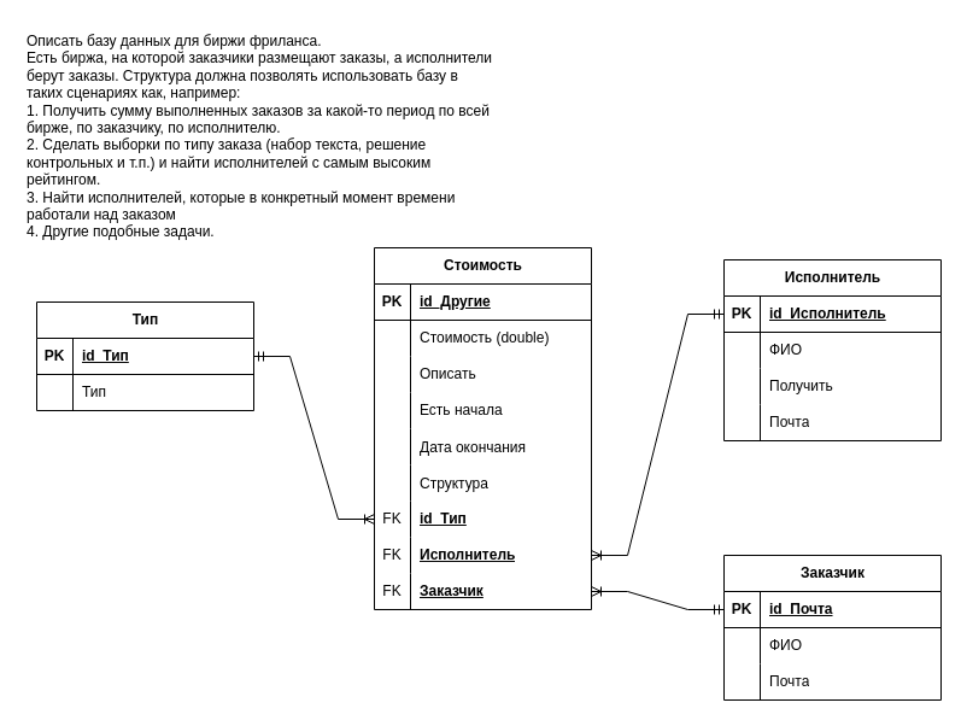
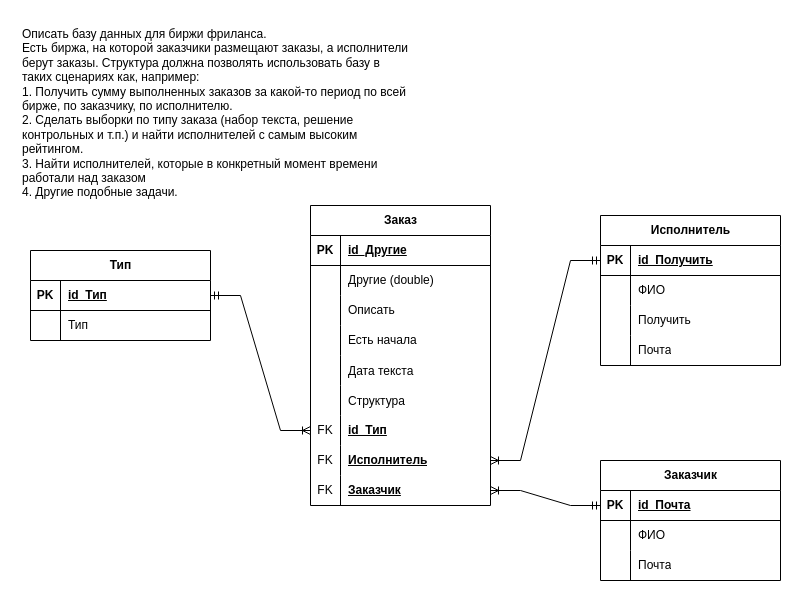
  <mxCell id="0" />
  <mxCell id="1" parent="0" />
  <mxCell id="2" value="Описать базу данных для биржи фриланса.&#10;Есть биржа, на которой заказчики размещают заказы, а исполнители&#10;берут заказы. Структура должна позволять использовать базу в&#10;таких сценариях как, например:&#10;1. Получить сумму выполненных заказов за какой-то период по всей&#10;бирже, по заказчику, по исполнителю.&#10;2. Сделать выборки по типу заказа (набор текста, решение&#10;контрольных и т.п.) и найти исполнителей с самым высоким&#10;рейтингом.&#10;3. Найти исполнителей, которые в конкретный момент времени&#10;работали над заказом&#10;4. Другие подобные задачи." style="text;whiteSpace=wrap;html=1;" vertex="1" parent="1"><mxGeometry x="20" y="20" width="430" height="200" as="geometry" /></mxCell>
- <mxCell id="3" value="Стоимость" style="shape=table;startSize=30;container=1;collapsible=1;childLayout=tableLayout;fixedRows=1;rowLines=0;fontStyle=1;align=center;resizeLast=1;html=1;" vertex="1" parent="1"><mxGeometry x="310" y="205" width="180" height="300" as="geometry" /></mxCell>
+ <mxCell id="3" value="Заказ" style="shape=table;startSize=30;container=1;collapsible=1;childLayout=tableLayout;fixedRows=1;rowLines=0;fontStyle=1;align=center;resizeLast=1;html=1;" vertex="1" parent="1"><mxGeometry x="310" y="205" width="180" height="300" as="geometry" /></mxCell>
  <mxCell id="4" value="" style="shape=tableRow;horizontal=0;startSize=0;swimlaneHead=0;swimlaneBody=0;fillColor=none;collapsible=0;dropTarget=0;points=[[0,0.5],[1,0.5]];portConstraint=eastwest;top=0;left=0;right=0;bottom=1;" vertex="1" parent="3"><mxGeometry y="30" width="180" height="30" as="geometry" /></mxCell>
  <mxCell id="5" value="PK" style="shape=partialRectangle;connectable=0;fillColor=none;top=0;left=0;bottom=0;right=0;fontStyle=1;overflow=hidden;whiteSpace=wrap;html=1;" vertex="1" parent="4"><mxGeometry width="30" height="30" as="geometry"><mxRectangle width="30" height="30" as="alternateBounds" /></mxGeometry></mxCell>
  <mxCell id="6" value="id_Другие" style="shape=partialRectangle;connectable=0;fillColor=none;top=0;left=0;bottom=0;right=0;align=left;spacingLeft=6;fontStyle=5;overflow=hidden;whiteSpace=wrap;html=1;" vertex="1" parent="4"><mxGeometry x="30" width="150" height="30" as="geometry"><mxRectangle width="150" height="30" as="alternateBounds" /></mxGeometry></mxCell>
  <mxCell id="7" value="" style="shape=tableRow;horizontal=0;startSize=0;swimlaneHead=0;swimlaneBody=0;fillColor=none;collapsible=0;dropTarget=0;points=[[0,0.5],[1,0.5]];portConstraint=eastwest;top=0;left=0;right=0;bottom=0;" vertex="1" parent="3"><mxGeometry y="60" width="180" height="30" as="geometry" /></mxCell>
  <mxCell id="8" value="" style="shape=partialRectangle;connectable=0;fillColor=none;top=0;left=0;bottom=0;right=0;editable=1;overflow=hidden;whiteSpace=wrap;html=1;" vertex="1" parent="7"><mxGeometry width="30" height="30" as="geometry"><mxRectangle width="30" height="30" as="alternateBounds" /></mxGeometry></mxCell>
- <mxCell id="9" value="Стоимость (double)" style="shape=partialRectangle;connectable=0;fillColor=none;top=0;left=0;bottom=0;right=0;align=left;spacingLeft=6;overflow=hidden;whiteSpace=wrap;html=1;" vertex="1" parent="7"><mxGeometry x="30" width="150" height="30" as="geometry"><mxRectangle width="150" height="30" as="alternateBounds" /></mxGeometry></mxCell>
+ <mxCell id="9" value="Другие (double)" style="shape=partialRectangle;connectable=0;fillColor=none;top=0;left=0;bottom=0;right=0;align=left;spacingLeft=6;overflow=hidden;whiteSpace=wrap;html=1;" vertex="1" parent="7"><mxGeometry x="30" width="150" height="30" as="geometry"><mxRectangle width="150" height="30" as="alternateBounds" /></mxGeometry></mxCell>
  <mxCell id="10" value="" style="shape=tableRow;horizontal=0;startSize=0;swimlaneHead=0;swimlaneBody=0;fillColor=none;collapsible=0;dropTarget=0;points=[[0,0.5],[1,0.5]];portConstraint=eastwest;top=0;left=0;right=0;bottom=0;" vertex="1" parent="3"><mxGeometry y="90" width="180" height="30" as="geometry" /></mxCell>
  <mxCell id="11" value="" style="shape=partialRectangle;connectable=0;fillColor=none;top=0;left=0;bottom=0;right=0;editable=1;overflow=hidden;whiteSpace=wrap;html=1;" vertex="1" parent="10"><mxGeometry width="30" height="30" as="geometry"><mxRectangle width="30" height="30" as="alternateBounds" /></mxGeometry></mxCell>
  <mxCell id="12" value="Описать" style="shape=partialRectangle;connectable=0;fillColor=none;top=0;left=0;bottom=0;right=0;align=left;spacingLeft=6;overflow=hidden;whiteSpace=wrap;html=1;" vertex="1" parent="10"><mxGeometry x="30" width="150" height="30" as="geometry"><mxRectangle width="150" height="30" as="alternateBounds" /></mxGeometry></mxCell>
  <mxCell id="13" value="" style="shape=tableRow;horizontal=0;startSize=0;swimlaneHead=0;swimlaneBody=0;fillColor=none;collapsible=0;dropTarget=0;points=[[0,0.5],[1,0.5]];portConstraint=eastwest;top=0;left=0;right=0;bottom=0;" vertex="1" parent="3"><mxGeometry y="120" width="180" height="30" as="geometry" /></mxCell>
  <mxCell id="14" value="" style="shape=partialRectangle;connectable=0;fillColor=none;top=0;left=0;bottom=0;right=0;editable=1;overflow=hidden;whiteSpace=wrap;html=1;" vertex="1" parent="13"><mxGeometry width="30" height="30" as="geometry"><mxRectangle width="30" height="30" as="alternateBounds" /></mxGeometry></mxCell>
  <mxCell id="15" value="Есть начала" style="shape=partialRectangle;connectable=0;fillColor=none;top=0;left=0;bottom=0;right=0;align=left;spacingLeft=6;overflow=hidden;whiteSpace=wrap;html=1;" vertex="1" parent="13"><mxGeometry x="30" width="150" height="30" as="geometry"><mxRectangle width="150" height="30" as="alternateBounds" /></mxGeometry></mxCell>
  <mxCell id="16" value="" style="shape=tableRow;horizontal=0;startSize=0;swimlaneHead=0;swimlaneBody=0;fillColor=none;collapsible=0;dropTarget=0;points=[[0,0.5],[1,0.5]];portConstraint=eastwest;top=0;left=0;right=0;bottom=0;" vertex="1" parent="3"><mxGeometry y="150" width="180" height="30" as="geometry" /></mxCell>
  <mxCell id="17" value="" style="shape=partialRectangle;connectable=0;fillColor=none;top=0;left=0;bottom=0;right=0;editable=1;overflow=hidden;" vertex="1" parent="16"><mxGeometry width="30" height="30" as="geometry"><mxRectangle width="30" height="30" as="alternateBounds" /></mxGeometry></mxCell>
- <mxCell id="18" value="Дата окончания" style="shape=partialRectangle;connectable=0;fillColor=none;top=0;left=0;bottom=0;right=0;align=left;spacingLeft=6;overflow=hidden;" vertex="1" parent="16"><mxGeometry x="30" width="150" height="30" as="geometry"><mxRectangle width="150" height="30" as="alternateBounds" /></mxGeometry></mxCell>
+ <mxCell id="18" value="Дата текста" style="shape=partialRectangle;connectable=0;fillColor=none;top=0;left=0;bottom=0;right=0;align=left;spacingLeft=6;overflow=hidden;" vertex="1" parent="16"><mxGeometry x="30" width="150" height="30" as="geometry"><mxRectangle width="150" height="30" as="alternateBounds" /></mxGeometry></mxCell>
  <mxCell id="19" value="" style="shape=tableRow;horizontal=0;startSize=0;swimlaneHead=0;swimlaneBody=0;fillColor=none;collapsible=0;dropTarget=0;points=[[0,0.5],[1,0.5]];portConstraint=eastwest;top=0;left=0;right=0;bottom=0;" vertex="1" parent="3"><mxGeometry y="180" width="180" height="30" as="geometry" /></mxCell>
  <mxCell id="20" value="" style="shape=partialRectangle;connectable=0;fillColor=none;top=0;left=0;bottom=0;right=0;editable=1;overflow=hidden;" vertex="1" parent="19"><mxGeometry width="30" height="30" as="geometry"><mxRectangle width="30" height="30" as="alternateBounds" /></mxGeometry></mxCell>
  <mxCell id="21" value="Структура" style="shape=partialRectangle;connectable=0;fillColor=none;top=0;left=0;bottom=0;right=0;align=left;spacingLeft=6;overflow=hidden;" vertex="1" parent="19"><mxGeometry x="30" width="150" height="30" as="geometry"><mxRectangle width="150" height="30" as="alternateBounds" /></mxGeometry></mxCell>
  <mxCell id="22" value="" style="shape=tableRow;horizontal=0;startSize=0;swimlaneHead=0;swimlaneBody=0;fillColor=none;collapsible=0;dropTarget=0;points=[[0,0.5],[1,0.5]];portConstraint=eastwest;top=0;left=0;right=0;bottom=0;" vertex="1" parent="3"><mxGeometry y="210" width="180" height="30" as="geometry" /></mxCell>
  <mxCell id="23" value="FK" style="shape=partialRectangle;connectable=0;fillColor=none;top=0;left=0;bottom=0;right=0;fontStyle=0;overflow=hidden;whiteSpace=wrap;html=1;" vertex="1" parent="22"><mxGeometry width="30" height="30" as="geometry"><mxRectangle width="30" height="30" as="alternateBounds" /></mxGeometry></mxCell>
  <mxCell id="24" value="&lt;span style=&quot;font-weight: 700; text-decoration-line: underline;&quot;&gt;id_Тип&lt;/span&gt;" style="shape=partialRectangle;connectable=0;fillColor=none;top=0;left=0;bottom=0;right=0;align=left;spacingLeft=6;fontStyle=0;overflow=hidden;whiteSpace=wrap;html=1;" vertex="1" parent="22"><mxGeometry x="30" width="150" height="30" as="geometry"><mxRectangle width="150" height="30" as="alternateBounds" /></mxGeometry></mxCell>
  <mxCell id="25" value="" style="shape=tableRow;horizontal=0;startSize=0;swimlaneHead=0;swimlaneBody=0;fillColor=none;collapsible=0;dropTarget=0;points=[[0,0.5],[1,0.5]];portConstraint=eastwest;top=0;left=0;right=0;bottom=0;" vertex="1" parent="3"><mxGeometry y="240" width="180" height="30" as="geometry" /></mxCell>
  <mxCell id="26" value="FK" style="shape=partialRectangle;connectable=0;fillColor=none;top=0;left=0;bottom=0;right=0;fontStyle=0;overflow=hidden;whiteSpace=wrap;html=1;" vertex="1" parent="25"><mxGeometry width="30" height="30" as="geometry"><mxRectangle width="30" height="30" as="alternateBounds" /></mxGeometry></mxCell>
  <mxCell id="27" value="&lt;span style=&quot;font-weight: 700; text-decoration-line: underline;&quot;&gt;Исполнитель&lt;/span&gt;" style="shape=partialRectangle;connectable=0;fillColor=none;top=0;left=0;bottom=0;right=0;align=left;spacingLeft=6;fontStyle=0;overflow=hidden;whiteSpace=wrap;html=1;" vertex="1" parent="25"><mxGeometry x="30" width="150" height="30" as="geometry"><mxRectangle width="150" height="30" as="alternateBounds" /></mxGeometry></mxCell>
  <mxCell id="28" value="" style="shape=tableRow;horizontal=0;startSize=0;swimlaneHead=0;swimlaneBody=0;fillColor=none;collapsible=0;dropTarget=0;points=[[0,0.5],[1,0.5]];portConstraint=eastwest;top=0;left=0;right=0;bottom=0;" vertex="1" parent="3"><mxGeometry y="270" width="180" height="30" as="geometry" /></mxCell>
  <mxCell id="29" value="FK" style="shape=partialRectangle;connectable=0;fillColor=none;top=0;left=0;bottom=0;right=0;fontStyle=0;overflow=hidden;whiteSpace=wrap;html=1;" vertex="1" parent="28"><mxGeometry width="30" height="30" as="geometry"><mxRectangle width="30" height="30" as="alternateBounds" /></mxGeometry></mxCell>
  <mxCell id="30" value="&lt;span style=&quot;font-weight: 700; text-decoration-line: underline;&quot;&gt;Заказчик&lt;/span&gt;" style="shape=partialRectangle;connectable=0;fillColor=none;top=0;left=0;bottom=0;right=0;align=left;spacingLeft=6;fontStyle=0;overflow=hidden;whiteSpace=wrap;html=1;" vertex="1" parent="28"><mxGeometry x="30" width="150" height="30" as="geometry"><mxRectangle width="150" height="30" as="alternateBounds" /></mxGeometry></mxCell>
  <mxCell id="31" value="Тип" style="shape=table;startSize=30;container=1;collapsible=1;childLayout=tableLayout;fixedRows=1;rowLines=0;fontStyle=1;align=center;resizeLast=1;html=1;" vertex="1" parent="1"><mxGeometry x="30" y="250" width="180" height="90" as="geometry" /></mxCell>
  <mxCell id="32" value="" style="shape=tableRow;horizontal=0;startSize=0;swimlaneHead=0;swimlaneBody=0;fillColor=none;collapsible=0;dropTarget=0;points=[[0,0.5],[1,0.5]];portConstraint=eastwest;top=0;left=0;right=0;bottom=1;" vertex="1" parent="31"><mxGeometry y="30" width="180" height="30" as="geometry" /></mxCell>
  <mxCell id="33" value="PK" style="shape=partialRectangle;connectable=0;fillColor=none;top=0;left=0;bottom=0;right=0;fontStyle=1;overflow=hidden;whiteSpace=wrap;html=1;" vertex="1" parent="32"><mxGeometry width="30" height="30" as="geometry"><mxRectangle width="30" height="30" as="alternateBounds" /></mxGeometry></mxCell>
  <mxCell id="34" value="id_Тип" style="shape=partialRectangle;connectable=0;fillColor=none;top=0;left=0;bottom=0;right=0;align=left;spacingLeft=6;fontStyle=5;overflow=hidden;whiteSpace=wrap;html=1;" vertex="1" parent="32"><mxGeometry x="30" width="150" height="30" as="geometry"><mxRectangle width="150" height="30" as="alternateBounds" /></mxGeometry></mxCell>
  <mxCell id="35" value="" style="shape=tableRow;horizontal=0;startSize=0;swimlaneHead=0;swimlaneBody=0;fillColor=none;collapsible=0;dropTarget=0;points=[[0,0.5],[1,0.5]];portConstraint=eastwest;top=0;left=0;right=0;bottom=0;" vertex="1" parent="31"><mxGeometry y="60" width="180" height="30" as="geometry" /></mxCell>
  <mxCell id="36" value="" style="shape=partialRectangle;connectable=0;fillColor=none;top=0;left=0;bottom=0;right=0;editable=1;overflow=hidden;whiteSpace=wrap;html=1;" vertex="1" parent="35"><mxGeometry width="30" height="30" as="geometry"><mxRectangle width="30" height="30" as="alternateBounds" /></mxGeometry></mxCell>
  <mxCell id="37" value="Тип" style="shape=partialRectangle;connectable=0;fillColor=none;top=0;left=0;bottom=0;right=0;align=left;spacingLeft=6;overflow=hidden;whiteSpace=wrap;html=1;" vertex="1" parent="35"><mxGeometry x="30" width="150" height="30" as="geometry"><mxRectangle width="150" height="30" as="alternateBounds" /></mxGeometry></mxCell>
  <mxCell id="38" value="" style="edgeStyle=entityRelationEdgeStyle;fontSize=12;html=1;endArrow=ERoneToMany;startArrow=ERmandOne;rounded=0;" edge="1" parent="1" source="32" target="22"><mxGeometry width="100" height="100" relative="1" as="geometry"><mxPoint x="130" y="490" as="sourcePoint" /><mxPoint x="230" y="390" as="targetPoint" /></mxGeometry></mxCell>
  <mxCell id="39" value="Исполнитель" style="shape=table;startSize=30;container=1;collapsible=1;childLayout=tableLayout;fixedRows=1;rowLines=0;fontStyle=1;align=center;resizeLast=1;html=1;" vertex="1" parent="1"><mxGeometry x="600" y="215" width="180" height="150" as="geometry" /></mxCell>
  <mxCell id="40" value="" style="shape=tableRow;horizontal=0;startSize=0;swimlaneHead=0;swimlaneBody=0;fillColor=none;collapsible=0;dropTarget=0;points=[[0,0.5],[1,0.5]];portConstraint=eastwest;top=0;left=0;right=0;bottom=1;" vertex="1" parent="39"><mxGeometry y="30" width="180" height="30" as="geometry" /></mxCell>
  <mxCell id="41" value="PK" style="shape=partialRectangle;connectable=0;fillColor=none;top=0;left=0;bottom=0;right=0;fontStyle=1;overflow=hidden;whiteSpace=wrap;html=1;" vertex="1" parent="40"><mxGeometry width="30" height="30" as="geometry"><mxRectangle width="30" height="30" as="alternateBounds" /></mxGeometry></mxCell>
- <mxCell id="42" value="id_Исполнитель" style="shape=partialRectangle;connectable=0;fillColor=none;top=0;left=0;bottom=0;right=0;align=left;spacingLeft=6;fontStyle=5;overflow=hidden;whiteSpace=wrap;html=1;" vertex="1" parent="40"><mxGeometry x="30" width="150" height="30" as="geometry"><mxRectangle width="150" height="30" as="alternateBounds" /></mxGeometry></mxCell>
+ <mxCell id="42" value="id_Получить" style="shape=partialRectangle;connectable=0;fillColor=none;top=0;left=0;bottom=0;right=0;align=left;spacingLeft=6;fontStyle=5;overflow=hidden;whiteSpace=wrap;html=1;" vertex="1" parent="40"><mxGeometry x="30" width="150" height="30" as="geometry"><mxRectangle width="150" height="30" as="alternateBounds" /></mxGeometry></mxCell>
  <mxCell id="43" value="" style="shape=tableRow;horizontal=0;startSize=0;swimlaneHead=0;swimlaneBody=0;fillColor=none;collapsible=0;dropTarget=0;points=[[0,0.5],[1,0.5]];portConstraint=eastwest;top=0;left=0;right=0;bottom=0;" vertex="1" parent="39"><mxGeometry y="60" width="180" height="30" as="geometry" /></mxCell>
  <mxCell id="44" value="" style="shape=partialRectangle;connectable=0;fillColor=none;top=0;left=0;bottom=0;right=0;editable=1;overflow=hidden;whiteSpace=wrap;html=1;" vertex="1" parent="43"><mxGeometry width="30" height="30" as="geometry"><mxRectangle width="30" height="30" as="alternateBounds" /></mxGeometry></mxCell>
  <mxCell id="45" value="ФИО" style="shape=partialRectangle;connectable=0;fillColor=none;top=0;left=0;bottom=0;right=0;align=left;spacingLeft=6;overflow=hidden;whiteSpace=wrap;html=1;" vertex="1" parent="43"><mxGeometry x="30" width="150" height="30" as="geometry"><mxRectangle width="150" height="30" as="alternateBounds" /></mxGeometry></mxCell>
  <mxCell id="46" value="" style="shape=tableRow;horizontal=0;startSize=0;swimlaneHead=0;swimlaneBody=0;fillColor=none;collapsible=0;dropTarget=0;points=[[0,0.5],[1,0.5]];portConstraint=eastwest;top=0;left=0;right=0;bottom=0;" vertex="1" parent="39"><mxGeometry y="90" width="180" height="30" as="geometry" /></mxCell>
  <mxCell id="47" value="" style="shape=partialRectangle;connectable=0;fillColor=none;top=0;left=0;bottom=0;right=0;editable=1;overflow=hidden;whiteSpace=wrap;html=1;" vertex="1" parent="46"><mxGeometry width="30" height="30" as="geometry"><mxRectangle width="30" height="30" as="alternateBounds" /></mxGeometry></mxCell>
  <mxCell id="48" value="Получить" style="shape=partialRectangle;connectable=0;fillColor=none;top=0;left=0;bottom=0;right=0;align=left;spacingLeft=6;overflow=hidden;whiteSpace=wrap;html=1;" vertex="1" parent="46"><mxGeometry x="30" width="150" height="30" as="geometry"><mxRectangle width="150" height="30" as="alternateBounds" /></mxGeometry></mxCell>
  <mxCell id="49" value="" style="shape=tableRow;horizontal=0;startSize=0;swimlaneHead=0;swimlaneBody=0;fillColor=none;collapsible=0;dropTarget=0;points=[[0,0.5],[1,0.5]];portConstraint=eastwest;top=0;left=0;right=0;bottom=0;" vertex="1" parent="39"><mxGeometry y="120" width="180" height="30" as="geometry" /></mxCell>
  <mxCell id="50" value="" style="shape=partialRectangle;connectable=0;fillColor=none;top=0;left=0;bottom=0;right=0;editable=1;overflow=hidden;whiteSpace=wrap;html=1;" vertex="1" parent="49"><mxGeometry width="30" height="30" as="geometry"><mxRectangle width="30" height="30" as="alternateBounds" /></mxGeometry></mxCell>
  <mxCell id="51" value="Почта" style="shape=partialRectangle;connectable=0;fillColor=none;top=0;left=0;bottom=0;right=0;align=left;spacingLeft=6;overflow=hidden;whiteSpace=wrap;html=1;" vertex="1" parent="49"><mxGeometry x="30" width="150" height="30" as="geometry"><mxRectangle width="150" height="30" as="alternateBounds" /></mxGeometry></mxCell>
  <mxCell id="52" value="" style="edgeStyle=entityRelationEdgeStyle;fontSize=12;html=1;endArrow=ERoneToMany;startArrow=ERmandOne;rounded=0;" edge="1" parent="1" source="40" target="25"><mxGeometry width="100" height="100" relative="1" as="geometry"><mxPoint x="510" y="620" as="sourcePoint" /><mxPoint x="610" y="520" as="targetPoint" /></mxGeometry></mxCell>
  <mxCell id="53" value="Заказчик" style="shape=table;startSize=30;container=1;collapsible=1;childLayout=tableLayout;fixedRows=1;rowLines=0;fontStyle=1;align=center;resizeLast=1;html=1;" vertex="1" parent="1"><mxGeometry x="600" y="460" width="180" height="120" as="geometry" /></mxCell>
  <mxCell id="54" value="" style="shape=tableRow;horizontal=0;startSize=0;swimlaneHead=0;swimlaneBody=0;fillColor=none;collapsible=0;dropTarget=0;points=[[0,0.5],[1,0.5]];portConstraint=eastwest;top=0;left=0;right=0;bottom=1;" vertex="1" parent="53"><mxGeometry y="30" width="180" height="30" as="geometry" /></mxCell>
  <mxCell id="55" value="PK" style="shape=partialRectangle;connectable=0;fillColor=none;top=0;left=0;bottom=0;right=0;fontStyle=1;overflow=hidden;whiteSpace=wrap;html=1;" vertex="1" parent="54"><mxGeometry width="30" height="30" as="geometry"><mxRectangle width="30" height="30" as="alternateBounds" /></mxGeometry></mxCell>
  <mxCell id="56" value="id_Почта" style="shape=partialRectangle;connectable=0;fillColor=none;top=0;left=0;bottom=0;right=0;align=left;spacingLeft=6;fontStyle=5;overflow=hidden;whiteSpace=wrap;html=1;" vertex="1" parent="54"><mxGeometry x="30" width="150" height="30" as="geometry"><mxRectangle width="150" height="30" as="alternateBounds" /></mxGeometry></mxCell>
  <mxCell id="57" value="" style="shape=tableRow;horizontal=0;startSize=0;swimlaneHead=0;swimlaneBody=0;fillColor=none;collapsible=0;dropTarget=0;points=[[0,0.5],[1,0.5]];portConstraint=eastwest;top=0;left=0;right=0;bottom=0;" vertex="1" parent="53"><mxGeometry y="60" width="180" height="30" as="geometry" /></mxCell>
  <mxCell id="58" value="" style="shape=partialRectangle;connectable=0;fillColor=none;top=0;left=0;bottom=0;right=0;editable=1;overflow=hidden;whiteSpace=wrap;html=1;" vertex="1" parent="57"><mxGeometry width="30" height="30" as="geometry"><mxRectangle width="30" height="30" as="alternateBounds" /></mxGeometry></mxCell>
  <mxCell id="59" value="ФИО" style="shape=partialRectangle;connectable=0;fillColor=none;top=0;left=0;bottom=0;right=0;align=left;spacingLeft=6;overflow=hidden;whiteSpace=wrap;html=1;" vertex="1" parent="57"><mxGeometry x="30" width="150" height="30" as="geometry"><mxRectangle width="150" height="30" as="alternateBounds" /></mxGeometry></mxCell>
  <mxCell id="60" value="" style="shape=tableRow;horizontal=0;startSize=0;swimlaneHead=0;swimlaneBody=0;fillColor=none;collapsible=0;dropTarget=0;points=[[0,0.5],[1,0.5]];portConstraint=eastwest;top=0;left=0;right=0;bottom=0;" vertex="1" parent="53"><mxGeometry y="90" width="180" height="30" as="geometry" /></mxCell>
  <mxCell id="61" value="" style="shape=partialRectangle;connectable=0;fillColor=none;top=0;left=0;bottom=0;right=0;editable=1;overflow=hidden;whiteSpace=wrap;html=1;" vertex="1" parent="60"><mxGeometry width="30" height="30" as="geometry"><mxRectangle width="30" height="30" as="alternateBounds" /></mxGeometry></mxCell>
  <mxCell id="62" value="Почта" style="shape=partialRectangle;connectable=0;fillColor=none;top=0;left=0;bottom=0;right=0;align=left;spacingLeft=6;overflow=hidden;whiteSpace=wrap;html=1;" vertex="1" parent="60"><mxGeometry x="30" width="150" height="30" as="geometry"><mxRectangle width="150" height="30" as="alternateBounds" /></mxGeometry></mxCell>
  <mxCell id="63" value="" style="edgeStyle=entityRelationEdgeStyle;fontSize=12;html=1;endArrow=ERoneToMany;startArrow=ERmandOne;rounded=0;" edge="1" parent="1" source="54" target="28"><mxGeometry width="100" height="100" relative="1" as="geometry"><mxPoint x="450" y="680" as="sourcePoint" /><mxPoint x="550" y="580" as="targetPoint" /></mxGeometry></mxCell>
